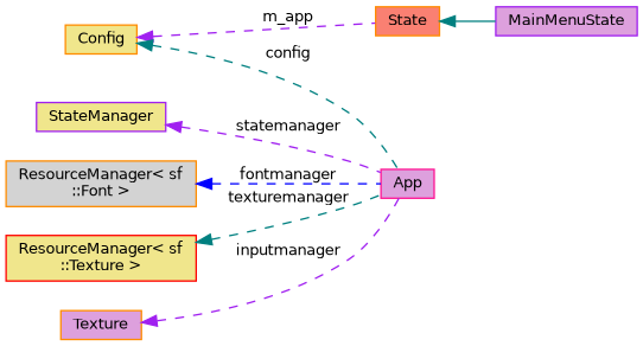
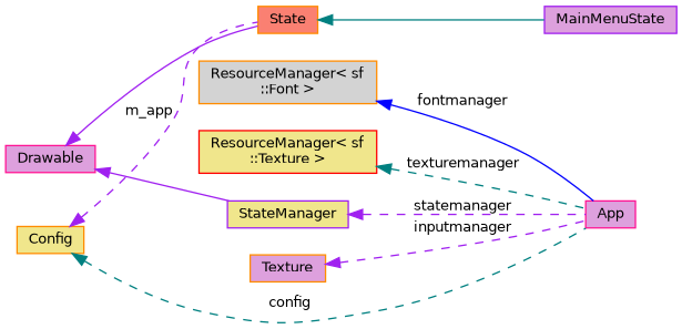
  digraph {
    rankdir=LR
    node [color=darkorange fillcolor=plum fontname=Helvetica fontsize=10 shape=record style=filled]
    edge [color=purple dir=back fontname=Helvetica fontsize=10 labelfontname=Helvetica labelfontsize=10 style=dashed]
    n1 [color=purple fontcolor=black height=0.2 label=MainMenuState width=0.4]
    n2 [fillcolor=salmon height=0.2 label=State width=0.4]
+   n3 [color=deeppink height=0.2 label=Drawable width=0.4]
    n4 [color=purple fillcolor=khaki height=0.2 label=StateManager width=0.4]
    n5 [color=deeppink height=0.2 label=App width=0.4]
    n6 [fillcolor=khaki height=0.2 label=Config width=0.4]
    n7 [fillcolor=lightgrey height=0.2 label="ResourceManager\< sf\l::Font \>" width=0.4]
    n8 [color=red fillcolor=khaki height=0.2 label="ResourceManager\< sf\l::Texture \>" width=0.4]
    n9 [height=0.2 label=Texture width=0.4]
    n2 -> n1 [color=teal style=solid]
+   n3 -> n2 [style=solid]
+   n3 -> n4 [style=solid]
    n4 -> n5 [label=" statemanager"]
    n6 -> n2 [label=" m_app"]
    n6 -> n5 [color=teal label=" config"]
-   n7 -> n5 [color=blue label=" fontmanager"]
+   n7 -> n5 [color=blue label=" fontmanager" style=solid]
    n8 -> n5 [color=teal label=" texturemanager"]
    n9 -> n5 [label=" inputmanager"]
  }
